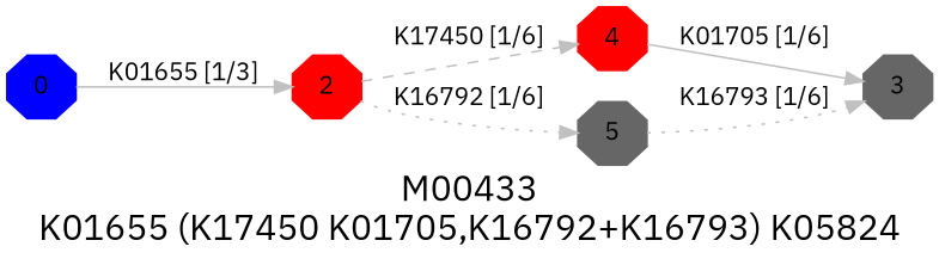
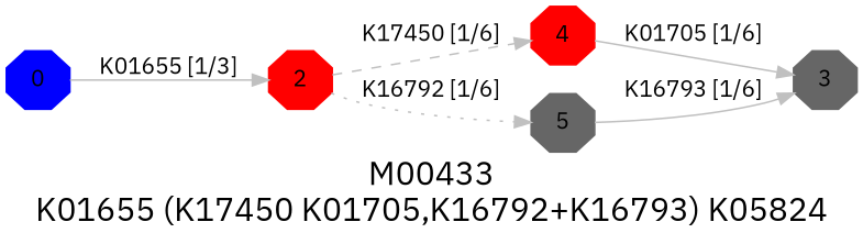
  digraph {
    fontname="IBM Plex Sans"
    fontsize=20
    label="M00433\nK01655 (K17450 K01705,K16792+K16793) K05824"
    rankdir=LR
    node [color=red fontname="IBM Plex Sans" shape=octagon style=filled]
    edge [color=grey fontname="IBM Plex Sans" style=solid]
    0 [color=blue height=.3 width=.3]
    2 [height=.3 width=.3]
    3 [color=gray40 height=.3 width=.3]
    4 [height=.3 width=.3]
    5 [color=gray40 height=.3 width=.3]
    subgraph sub_1 {
      0
      2
      3
      4
      5
    }
    0 -> 2 [label="K01655 [1/3]"]
    2 -> 4 [label="K17450 [1/6]" style=dashed]
    2 -> 5 [label="K16792 [1/6]" style=dotted]
    4 -> 3 [label="K01705 [1/6]"]
-   5 -> 3 [label="K16793 [1/6]" style=dotted]
+   5 -> 3 [label="K16793 [1/6]"]
  }
